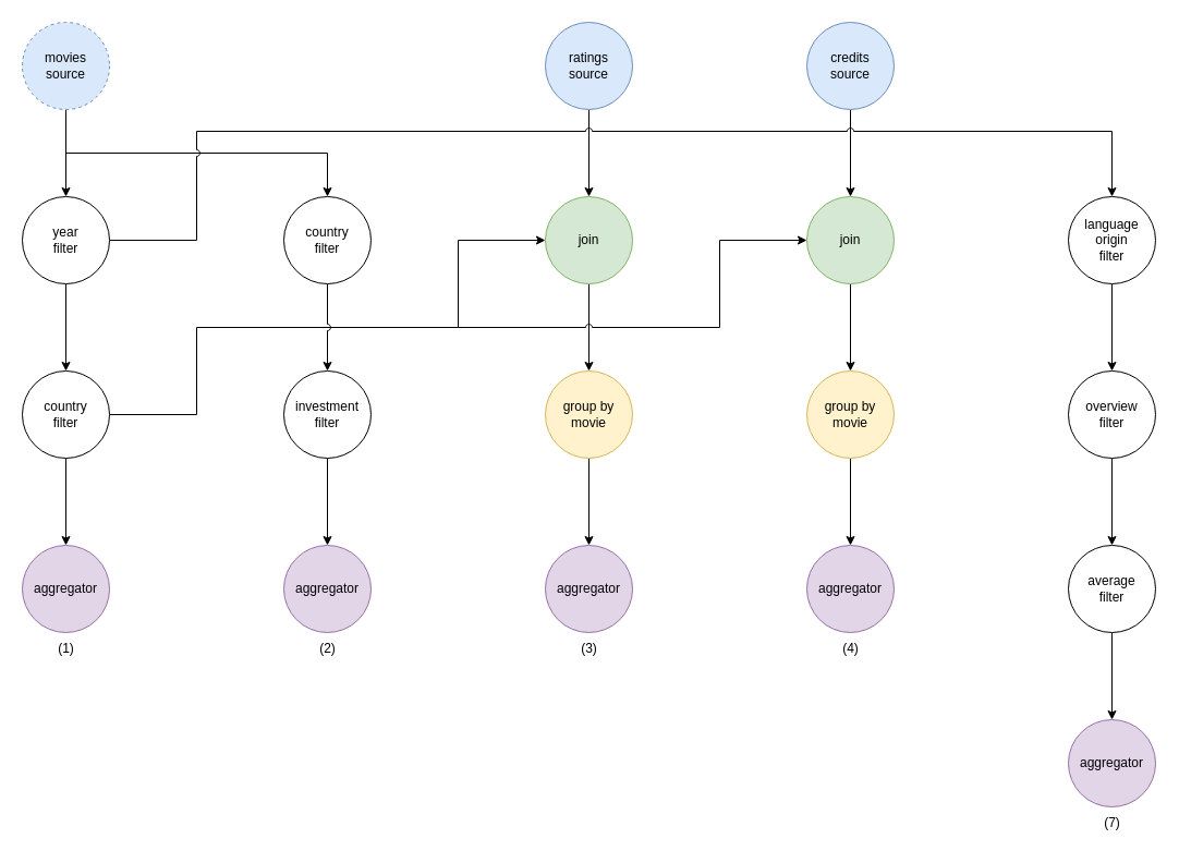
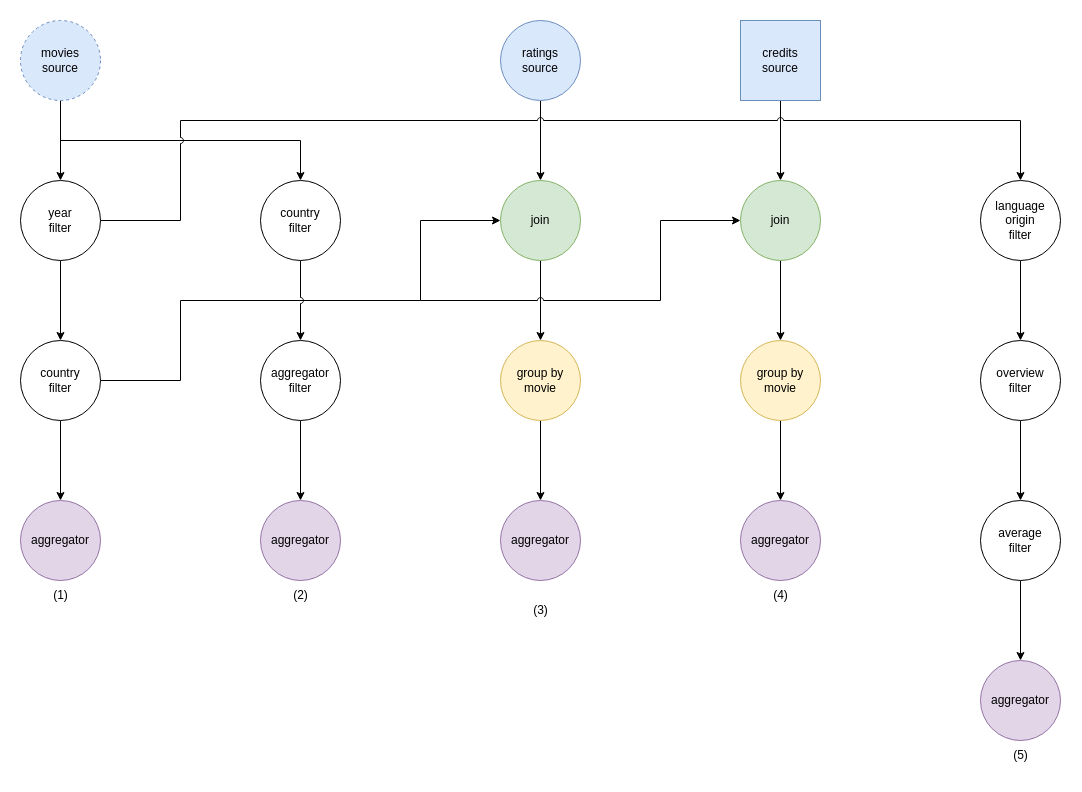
  <mxCell id="0" />
  <mxCell id="1" parent="0" />
  <mxCell id="2" style="edgeStyle=orthogonalEdgeStyle;rounded=0;orthogonalLoop=1;jettySize=auto;html=1;exitX=0.5;exitY=1;exitDx=0;exitDy=0;entryX=0.5;entryY=0;entryDx=0;entryDy=0;" parent="1" source="4" target="11" edge="1"><mxGeometry relative="1" as="geometry" /></mxCell>
  <mxCell id="3" style="edgeStyle=orthogonalEdgeStyle;rounded=0;orthogonalLoop=1;jettySize=auto;html=1;exitX=0.5;exitY=1;exitDx=0;exitDy=0;entryX=0.5;entryY=0;entryDx=0;entryDy=0;" parent="1" source="4" target="26" edge="1"><mxGeometry relative="1" as="geometry" /></mxCell>
  <mxCell id="4" value="movies&lt;div&gt;source&lt;/div&gt;" style="ellipse;whiteSpace=wrap;html=1;aspect=fixed;fillColor=#dae8fc;strokeColor=#6c8ebf;dashed=1;" parent="1" vertex="1"><mxGeometry x="20" y="20" width="80" height="80" as="geometry" /></mxCell>
  <mxCell id="5" style="edgeStyle=orthogonalEdgeStyle;rounded=0;orthogonalLoop=1;jettySize=auto;html=1;exitX=0.5;exitY=1;exitDx=0;exitDy=0;entryX=0.5;entryY=0;entryDx=0;entryDy=0;" parent="1" source="6" target="30" edge="1"><mxGeometry relative="1" as="geometry" /></mxCell>
- <mxCell id="6" value="credits&lt;div&gt;source&lt;/div&gt;" style="ellipse;whiteSpace=wrap;html=1;aspect=fixed;fillColor=#dae8fc;strokeColor=#6c8ebf;" parent="1" vertex="1"><mxGeometry x="740" y="20" width="80" height="80" as="geometry" /></mxCell>
+ <mxCell id="6" value="credits&lt;div&gt;source&lt;/div&gt;" style="whiteSpace=wrap;html=1;aspect=fixed;fillColor=#dae8fc;strokeColor=#6c8ebf;rounded=0;" parent="1" vertex="1"><mxGeometry x="740" y="20" width="80" height="80" as="geometry" /></mxCell>
  <mxCell id="7" style="edgeStyle=orthogonalEdgeStyle;rounded=0;orthogonalLoop=1;jettySize=auto;html=1;exitX=0.5;exitY=1;exitDx=0;exitDy=0;entryX=0.5;entryY=0;entryDx=0;entryDy=0;" parent="1" source="8" target="17" edge="1"><mxGeometry relative="1" as="geometry" /></mxCell>
  <mxCell id="8" value="ratings&lt;div&gt;source&lt;/div&gt;" style="ellipse;whiteSpace=wrap;html=1;aspect=fixed;fillColor=#dae8fc;strokeColor=#6c8ebf;" parent="1" vertex="1"><mxGeometry x="500" y="20" width="80" height="80" as="geometry" /></mxCell>
  <mxCell id="9" style="edgeStyle=orthogonalEdgeStyle;rounded=0;orthogonalLoop=1;jettySize=auto;html=1;exitX=0.5;exitY=1;exitDx=0;exitDy=0;entryX=0.5;entryY=0;entryDx=0;entryDy=0;" parent="1" source="11" target="14" edge="1"><mxGeometry relative="1" as="geometry" /></mxCell>
  <mxCell id="10" style="edgeStyle=orthogonalEdgeStyle;rounded=0;orthogonalLoop=1;jettySize=auto;html=1;exitX=1;exitY=0.5;exitDx=0;exitDy=0;entryX=0.5;entryY=0;entryDx=0;entryDy=0;jumpStyle=arc;" parent="1" source="11" target="37" edge="1"><mxGeometry relative="1" as="geometry"><Array as="points"><mxPoint x="180" y="220" /><mxPoint x="180" y="120" /><mxPoint x="1020" y="120" /></Array></mxGeometry></mxCell>
  <mxCell id="11" value="year&lt;div&gt;filter&lt;/div&gt;" style="ellipse;whiteSpace=wrap;html=1;aspect=fixed;" parent="1" vertex="1"><mxGeometry x="20" y="180" width="80" height="80" as="geometry" /></mxCell>
  <mxCell id="12" style="edgeStyle=orthogonalEdgeStyle;rounded=0;orthogonalLoop=1;jettySize=auto;html=1;exitX=0.5;exitY=1;exitDx=0;exitDy=0;entryX=0.5;entryY=0;entryDx=0;entryDy=0;" parent="1" source="14" target="15" edge="1"><mxGeometry relative="1" as="geometry" /></mxCell>
  <mxCell id="13" style="edgeStyle=orthogonalEdgeStyle;rounded=0;orthogonalLoop=1;jettySize=auto;html=1;exitX=1;exitY=0.5;exitDx=0;exitDy=0;entryX=0;entryY=0.5;entryDx=0;entryDy=0;jumpStyle=arc;" parent="1" source="14" target="17" edge="1"><mxGeometry relative="1" as="geometry"><Array as="points"><mxPoint x="180" y="380" /><mxPoint x="180" y="300" /><mxPoint x="420" y="300" /><mxPoint x="420" y="220" /></Array></mxGeometry></mxCell>
  <mxCell id="14" value="country&lt;br&gt;&lt;div&gt;filter&lt;/div&gt;" style="ellipse;whiteSpace=wrap;html=1;aspect=fixed;" parent="1" vertex="1"><mxGeometry x="20" y="340" width="80" height="80" as="geometry" /></mxCell>
  <mxCell id="15" value="aggregator" style="ellipse;whiteSpace=wrap;html=1;aspect=fixed;fillColor=#e1d5e7;strokeColor=#9673a6;" parent="1" vertex="1"><mxGeometry x="20" y="500" width="80" height="80" as="geometry" /></mxCell>
  <mxCell id="16" style="edgeStyle=orthogonalEdgeStyle;rounded=0;orthogonalLoop=1;jettySize=auto;html=1;exitX=0.5;exitY=1;exitDx=0;exitDy=0;entryX=0.5;entryY=0;entryDx=0;entryDy=0;" parent="1" source="17" target="19" edge="1"><mxGeometry relative="1" as="geometry" /></mxCell>
  <mxCell id="17" value="join" style="ellipse;whiteSpace=wrap;html=1;aspect=fixed;fillColor=#d5e8d4;strokeColor=#82b366;" parent="1" vertex="1"><mxGeometry x="500" y="180" width="80" height="80" as="geometry" /></mxCell>
  <mxCell id="18" style="edgeStyle=orthogonalEdgeStyle;rounded=0;orthogonalLoop=1;jettySize=auto;html=1;exitX=0.5;exitY=1;exitDx=0;exitDy=0;entryX=0.5;entryY=0;entryDx=0;entryDy=0;" parent="1" source="19" target="20" edge="1"><mxGeometry relative="1" as="geometry" /></mxCell>
  <mxCell id="19" value="group by&lt;div&gt;movie&lt;/div&gt;" style="ellipse;whiteSpace=wrap;html=1;aspect=fixed;fillColor=#fff2cc;strokeColor=#d6b656;" parent="1" vertex="1"><mxGeometry x="500" y="340" width="80" height="80" as="geometry" /></mxCell>
  <mxCell id="20" value="aggregator" style="ellipse;whiteSpace=wrap;html=1;aspect=fixed;fillColor=#e1d5e7;strokeColor=#9673a6;" parent="1" vertex="1"><mxGeometry x="500" y="500" width="80" height="80" as="geometry" /></mxCell>
  <mxCell id="21" value="(1)" style="text;html=1;align=center;verticalAlign=middle;resizable=0;points=[];autosize=1;strokeColor=none;fillColor=none;" parent="1" vertex="1"><mxGeometry x="40" y="580" width="40" height="30" as="geometry" /></mxCell>
  <mxCell id="22" style="edgeStyle=orthogonalEdgeStyle;rounded=0;orthogonalLoop=1;jettySize=auto;html=1;exitX=0.5;exitY=1;exitDx=0;exitDy=0;entryX=0.5;entryY=0;entryDx=0;entryDy=0;" parent="1" source="23" target="24" edge="1"><mxGeometry relative="1" as="geometry" /></mxCell>
- <mxCell id="23" value="investment&lt;br&gt;&lt;div&gt;filter&lt;/div&gt;" style="ellipse;whiteSpace=wrap;html=1;aspect=fixed;" parent="1" vertex="1"><mxGeometry x="260" y="340" width="80" height="80" as="geometry" /></mxCell>
+ <mxCell id="23" value="aggregator&lt;br&gt;&lt;div&gt;filter&lt;/div&gt;" style="ellipse;whiteSpace=wrap;html=1;aspect=fixed;" parent="1" vertex="1"><mxGeometry x="260" y="340" width="80" height="80" as="geometry" /></mxCell>
  <mxCell id="24" value="aggregator" style="ellipse;whiteSpace=wrap;html=1;aspect=fixed;fillColor=#e1d5e7;strokeColor=#9673a6;" parent="1" vertex="1"><mxGeometry x="260" y="500" width="80" height="80" as="geometry" /></mxCell>
  <mxCell id="25" style="edgeStyle=orthogonalEdgeStyle;rounded=0;orthogonalLoop=1;jettySize=auto;html=1;exitX=0.5;exitY=1;exitDx=0;exitDy=0;entryX=0.5;entryY=0;entryDx=0;entryDy=0;jumpStyle=arc;" parent="1" source="26" target="23" edge="1"><mxGeometry relative="1" as="geometry" /></mxCell>
  <mxCell id="26" value="country&lt;br&gt;&lt;div&gt;filter&lt;/div&gt;" style="ellipse;whiteSpace=wrap;html=1;aspect=fixed;" parent="1" vertex="1"><mxGeometry x="260" y="180" width="80" height="80" as="geometry" /></mxCell>
  <mxCell id="27" value="(2)" style="text;html=1;align=center;verticalAlign=middle;resizable=0;points=[];autosize=1;strokeColor=none;fillColor=none;" parent="1" vertex="1"><mxGeometry x="280" y="580" width="40" height="30" as="geometry" /></mxCell>
  <mxCell id="28" style="edgeStyle=orthogonalEdgeStyle;rounded=0;orthogonalLoop=1;jettySize=auto;html=1;exitX=0;exitY=0.5;exitDx=0;exitDy=0;entryX=0;entryY=0.5;entryDx=0;entryDy=0;jumpStyle=arc;" parent="1" target="30" edge="1"><mxGeometry relative="1" as="geometry"><mxPoint x="420" y="300" as="sourcePoint" /><Array as="points"><mxPoint x="660" y="300" /><mxPoint x="660" y="220" /></Array></mxGeometry></mxCell>
  <mxCell id="29" style="edgeStyle=orthogonalEdgeStyle;rounded=0;orthogonalLoop=1;jettySize=auto;html=1;exitX=0.5;exitY=1;exitDx=0;exitDy=0;entryX=0.5;entryY=0;entryDx=0;entryDy=0;" parent="1" source="30" target="33" edge="1"><mxGeometry relative="1" as="geometry" /></mxCell>
  <mxCell id="30" value="join" style="ellipse;whiteSpace=wrap;html=1;aspect=fixed;fillColor=#d5e8d4;strokeColor=#82b366;" parent="1" vertex="1"><mxGeometry x="740" y="180" width="80" height="80" as="geometry" /></mxCell>
- <mxCell id="31" value="(3)" style="text;html=1;align=center;verticalAlign=middle;resizable=0;points=[];autosize=1;strokeColor=none;fillColor=none;" parent="1" vertex="1"><mxGeometry x="520" y="580" width="40" height="30" as="geometry" /></mxCell>
+ <mxCell id="31" value="(3)" style="text;html=1;align=center;verticalAlign=middle;resizable=0;points=[];autosize=1;strokeColor=none;fillColor=none;" parent="1" vertex="1"><mxGeometry x="520" y="595" width="40" height="30" as="geometry" /></mxCell>
  <mxCell id="32" style="edgeStyle=orthogonalEdgeStyle;rounded=0;orthogonalLoop=1;jettySize=auto;html=1;exitX=0.5;exitY=1;exitDx=0;exitDy=0;entryX=0.5;entryY=0;entryDx=0;entryDy=0;" parent="1" source="33" target="34" edge="1"><mxGeometry relative="1" as="geometry" /></mxCell>
  <mxCell id="33" value="group by&lt;div&gt;movie&lt;/div&gt;" style="ellipse;whiteSpace=wrap;html=1;aspect=fixed;fillColor=#fff2cc;strokeColor=#d6b656;" parent="1" vertex="1"><mxGeometry x="740" y="340" width="80" height="80" as="geometry" /></mxCell>
  <mxCell id="34" value="aggregator" style="ellipse;whiteSpace=wrap;html=1;aspect=fixed;fillColor=#e1d5e7;strokeColor=#9673a6;" parent="1" vertex="1"><mxGeometry x="740" y="500" width="80" height="80" as="geometry" /></mxCell>
  <mxCell id="35" value="(4)" style="text;html=1;align=center;verticalAlign=middle;resizable=0;points=[];autosize=1;strokeColor=none;fillColor=none;" parent="1" vertex="1"><mxGeometry x="760" y="580" width="40" height="30" as="geometry" /></mxCell>
  <mxCell id="36" style="edgeStyle=orthogonalEdgeStyle;rounded=0;orthogonalLoop=1;jettySize=auto;html=1;exitX=0.5;exitY=1;exitDx=0;exitDy=0;entryX=0.5;entryY=0;entryDx=0;entryDy=0;" parent="1" source="37" target="39" edge="1"><mxGeometry relative="1" as="geometry" /></mxCell>
  <mxCell id="37" value="language&lt;div&gt;origin&lt;/div&gt;&lt;div&gt;filter&lt;/div&gt;" style="ellipse;whiteSpace=wrap;html=1;aspect=fixed;" parent="1" vertex="1"><mxGeometry x="980" y="180" width="80" height="80" as="geometry" /></mxCell>
  <mxCell id="38" style="edgeStyle=orthogonalEdgeStyle;rounded=0;orthogonalLoop=1;jettySize=auto;html=1;exitX=0.5;exitY=1;exitDx=0;exitDy=0;" parent="1" source="39" target="41" edge="1"><mxGeometry relative="1" as="geometry" /></mxCell>
  <mxCell id="39" value="&lt;div&gt;overview&lt;/div&gt;&lt;div&gt;filter&lt;/div&gt;" style="ellipse;whiteSpace=wrap;html=1;aspect=fixed;" parent="1" vertex="1"><mxGeometry x="980" y="340" width="80" height="80" as="geometry" /></mxCell>
  <mxCell id="40" style="edgeStyle=orthogonalEdgeStyle;rounded=0;orthogonalLoop=1;jettySize=auto;html=1;exitX=0.5;exitY=1;exitDx=0;exitDy=0;entryX=0.5;entryY=0;entryDx=0;entryDy=0;" parent="1" source="41" target="42" edge="1"><mxGeometry relative="1" as="geometry" /></mxCell>
  <mxCell id="41" value="&lt;div&gt;average&lt;/div&gt;&lt;div&gt;filter&lt;/div&gt;" style="ellipse;whiteSpace=wrap;html=1;aspect=fixed;" parent="1" vertex="1"><mxGeometry x="980" y="500" width="80" height="80" as="geometry" /></mxCell>
  <mxCell id="42" value="aggregator" style="ellipse;whiteSpace=wrap;html=1;aspect=fixed;fillColor=#e1d5e7;strokeColor=#9673a6;" parent="1" vertex="1"><mxGeometry x="980" y="660" width="80" height="80" as="geometry" /></mxCell>
- <mxCell id="43" value="(7)" style="text;html=1;align=center;verticalAlign=middle;resizable=0;points=[];autosize=1;strokeColor=none;fillColor=none;" parent="1" vertex="1"><mxGeometry x="1000" y="740" width="40" height="30" as="geometry" /></mxCell>
+ <mxCell id="43" value="(5)" style="text;html=1;align=center;verticalAlign=middle;resizable=0;points=[];autosize=1;strokeColor=none;fillColor=none;" parent="1" vertex="1"><mxGeometry x="1000" y="740" width="40" height="30" as="geometry" /></mxCell>
